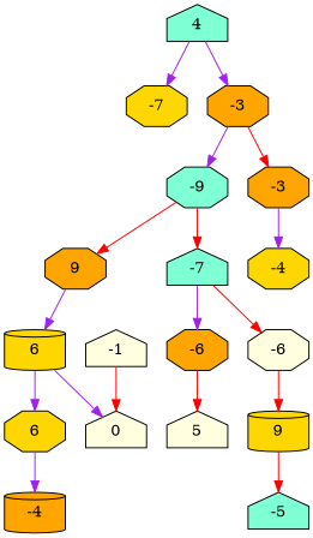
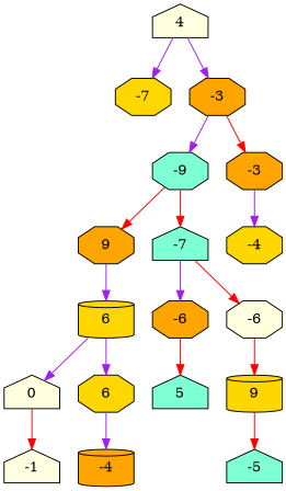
  digraph {
    node [fillcolor=aquamarine shape=octagon style=filled]
    edge [color=purple]
-   n1 [label=4 shape=house]
+   n1 [fillcolor=lightyellow label=4 shape=house]
    n2 [fillcolor=gold label=-7]
    n3 [fillcolor=orange label=-3]
    n4 [label=-9]
    n5 [fillcolor=orange label=-3]
    n6 [fillcolor=orange label=9]
    n7 [label=-7 shape=house]
    n8 [fillcolor=gold label=-4]
    n9 [fillcolor=gold label=6 shape=cylinder]
    n10 [fillcolor=orange label=-6]
    n11 [fillcolor=lightyellow label=-6]
    n12 [fillcolor=lightyellow label=0 shape=house]
    n13 [fillcolor=gold label=6]
-   n14 [fillcolor=lightyellow label=5 shape=house]
+   n14 [label=5 shape=house]
    n15 [fillcolor=gold label=9 shape=cylinder]
    n16 [fillcolor=lightyellow label=-1 shape=house]
    n17 [fillcolor=orange label=-4 shape=cylinder]
    n18 [label=-5 shape=house]
    n1 -> n2
    n1 -> n3
    n3 -> n4
    n3 -> n5 [color=red]
    n4 -> n6 [color=red]
    n4 -> n7 [color=red]
    n5 -> n8
    n6 -> n9
    n7 -> n10
    n7 -> n11 [color=red]
    n9 -> n12
    n9 -> n13
    n10 -> n14 [color=red]
    n11 -> n15 [color=red]
-   n16 -> n12 [color=red]
+   n12 -> n16 [color=red]
    n13 -> n17
    n15 -> n18 [color=red]
  }
